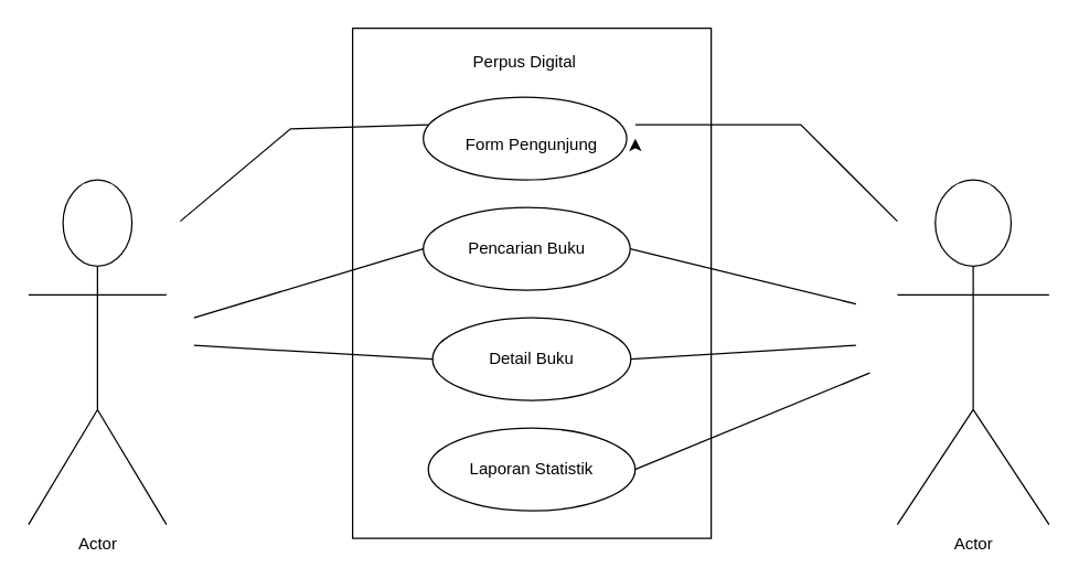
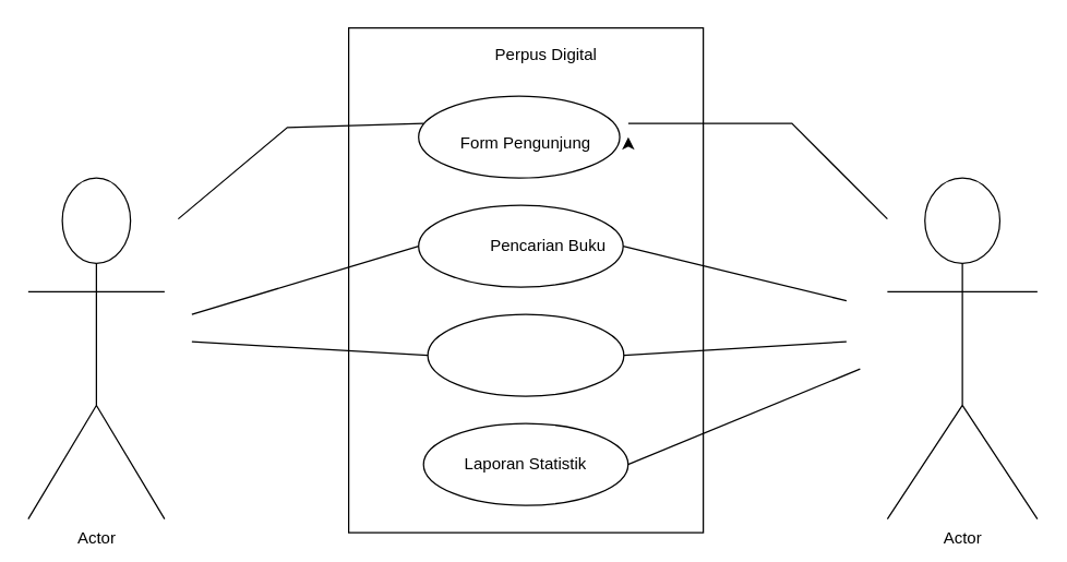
  <mxCell id="0" />
  <mxCell id="1" parent="0" />
  <mxCell id="2" style="edgeStyle=orthogonalEdgeStyle;rounded=0;orthogonalLoop=1;jettySize=auto;html=1;" edge="1" parent="1" source="3"><mxGeometry relative="1" as="geometry"><mxPoint x="500" y="220" as="targetPoint" /><Array as="points"><mxPoint x="450" y="70" /><mxPoint x="450" y="70" /></Array></mxGeometry></mxCell>
  <mxCell id="3" value="" style="rounded=0;whiteSpace=wrap;html=1;" vertex="1" parent="1"><mxGeometry x="255" y="20" width="260" height="370" as="geometry" /></mxCell>
- <mxCell id="4" value="Perpus Digital" style="text;html=1;strokeColor=none;fillColor=none;align=center;verticalAlign=middle;whiteSpace=wrap;rounded=0;" vertex="1" parent="1"><mxGeometry x="340" y="30" width="80" height="30" as="geometry" /></mxCell>
+ <mxCell id="4" value="Perpus Digital" style="text;html=1;strokeColor=none;fillColor=none;align=center;verticalAlign=middle;whiteSpace=wrap;rounded=0;" vertex="1" parent="1"><mxGeometry x="360" y="25" width="80" height="30" as="geometry" /></mxCell>
  <mxCell id="5" value="" style="ellipse;whiteSpace=wrap;html=1;" vertex="1" parent="1"><mxGeometry x="306.25" y="70" width="147.5" height="60" as="geometry" /></mxCell>
  <mxCell id="6" value="" style="ellipse;whiteSpace=wrap;html=1;" vertex="1" parent="1"><mxGeometry x="306.25" y="150" width="150" height="60" as="geometry" /></mxCell>
  <mxCell id="7" value="" style="ellipse;whiteSpace=wrap;html=1;" vertex="1" parent="1"><mxGeometry x="313" y="230" width="143.75" height="60" as="geometry" /></mxCell>
  <mxCell id="8" value="" style="ellipse;whiteSpace=wrap;html=1;" vertex="1" parent="1"><mxGeometry x="309.88" y="310" width="150" height="60" as="geometry" /></mxCell>
  <mxCell id="9" style="edgeStyle=orthogonalEdgeStyle;rounded=0;orthogonalLoop=1;jettySize=auto;html=1;exitX=1;exitY=0.5;exitDx=0;exitDy=0;" edge="1" parent="1" source="10"><mxGeometry relative="1" as="geometry"><mxPoint x="460" y="100" as="targetPoint" /></mxGeometry></mxCell>
  <mxCell id="10" value="Form Pengunjung" style="text;html=1;strokeColor=none;fillColor=none;align=center;verticalAlign=middle;whiteSpace=wrap;rounded=0;" vertex="1" parent="1"><mxGeometry x="310" y="90" width="150" height="30" as="geometry" /></mxCell>
- <mxCell id="11" value="Pencarian Buku" style="text;html=1;strokeColor=none;fillColor=none;align=center;verticalAlign=middle;whiteSpace=wrap;rounded=0;" vertex="1" parent="1"><mxGeometry x="336.88" y="165" width="88.75" height="30" as="geometry" /></mxCell>
- <mxCell id="12" value="Detail Buku" style="text;html=1;strokeColor=none;fillColor=none;align=center;verticalAlign=middle;whiteSpace=wrap;rounded=0;" vertex="1" parent="1"><mxGeometry x="344.88" y="245" width="80" height="30" as="geometry" /></mxCell>
+ <mxCell id="11" value="Pencarian Buku" style="text;html=1;strokeColor=none;fillColor=none;align=center;verticalAlign=middle;whiteSpace=wrap;rounded=0;" vertex="1" parent="1"><mxGeometry x="356.88" y="165" width="88.75" height="30" as="geometry" /></mxCell>
  <mxCell id="13" value="Laporan Statistik" style="text;html=1;strokeColor=none;fillColor=none;align=center;verticalAlign=middle;whiteSpace=wrap;rounded=0;" vertex="1" parent="1"><mxGeometry x="335" y="325" width="100" height="30" as="geometry" /></mxCell>
  <mxCell id="14" value="" style="endArrow=none;html=1;rounded=0;exitX=0;exitY=0;exitDx=0;exitDy=0;" edge="1" parent="1" source="10"><mxGeometry width="50" height="50" relative="1" as="geometry"><mxPoint x="300" y="90" as="sourcePoint" /><mxPoint x="130" y="160" as="targetPoint" /><Array as="points"><mxPoint x="210" y="93" /></Array></mxGeometry></mxCell>
  <mxCell id="15" value="" style="endArrow=none;html=1;rounded=0;entryX=0;entryY=0.5;entryDx=0;entryDy=0;" edge="1" parent="1" target="6"><mxGeometry width="50" height="50" relative="1" as="geometry"><mxPoint x="140" y="230" as="sourcePoint" /><mxPoint x="410" y="230" as="targetPoint" /></mxGeometry></mxCell>
  <mxCell id="16" value="" style="endArrow=none;html=1;rounded=0;entryX=1;entryY=0;entryDx=0;entryDy=0;" edge="1" parent="1" target="10"><mxGeometry width="50" height="50" relative="1" as="geometry"><mxPoint x="650" y="160" as="sourcePoint" /><mxPoint x="460" y="90" as="targetPoint" /><Array as="points"><mxPoint x="580" y="90" /></Array></mxGeometry></mxCell>
  <mxCell id="17" value="Actor" style="shape=umlActor;verticalLabelPosition=bottom;verticalAlign=top;html=1;outlineConnect=0;" vertex="1" parent="1"><mxGeometry x="650" y="130" width="110" height="250" as="geometry" /></mxCell>
  <mxCell id="18" value="Actor" style="shape=umlActor;verticalLabelPosition=bottom;verticalAlign=top;html=1;outlineConnect=0;" vertex="1" parent="1"><mxGeometry x="20" y="130" width="100" height="250" as="geometry" /></mxCell>
  <mxCell id="19" value="" style="endArrow=none;html=1;rounded=0;entryX=1;entryY=0.5;entryDx=0;entryDy=0;" edge="1" parent="1" target="6"><mxGeometry width="50" height="50" relative="1" as="geometry"><mxPoint x="620" y="220" as="sourcePoint" /><mxPoint x="410" y="230" as="targetPoint" /></mxGeometry></mxCell>
  <mxCell id="20" value="" style="endArrow=none;html=1;rounded=0;exitX=1;exitY=0.5;exitDx=0;exitDy=0;" edge="1" parent="1" source="7"><mxGeometry width="50" height="50" relative="1" as="geometry"><mxPoint x="360" y="280" as="sourcePoint" /><mxPoint x="620" y="250" as="targetPoint" /></mxGeometry></mxCell>
  <mxCell id="21" value="" style="endArrow=none;html=1;rounded=0;exitX=1;exitY=0.5;exitDx=0;exitDy=0;" edge="1" parent="1" source="8"><mxGeometry width="50" height="50" relative="1" as="geometry"><mxPoint x="360" y="280" as="sourcePoint" /><mxPoint x="630" y="270" as="targetPoint" /></mxGeometry></mxCell>
  <mxCell id="22" value="" style="endArrow=none;html=1;rounded=0;exitX=0;exitY=0.5;exitDx=0;exitDy=0;" edge="1" parent="1" source="7"><mxGeometry width="50" height="50" relative="1" as="geometry"><mxPoint x="360" y="280" as="sourcePoint" /><mxPoint x="140" y="250" as="targetPoint" /></mxGeometry></mxCell>
